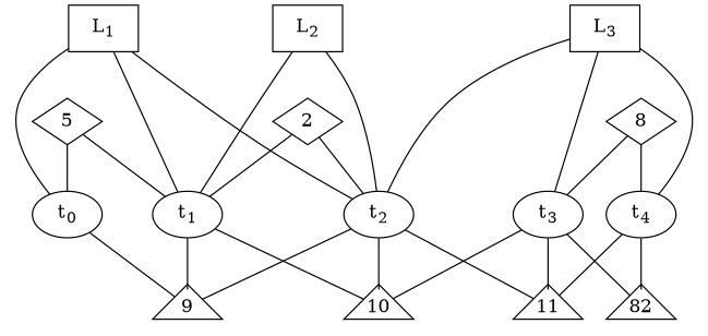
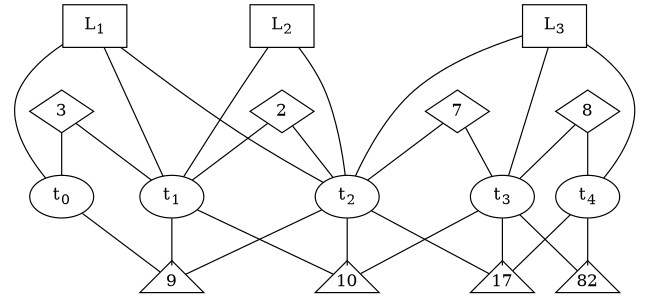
  graph {
    node [fixedsize=shape]
    n1 [label=<t<SUB>0</SUB>>]
    9 [shape=triangle]
    n3 [label=<t<SUB>1</SUB>>]
    10 [shape=triangle]
    n5 [label=<t<SUB>2</SUB>>]
-   11 [shape=triangle]
+   11 [shape=triangle label=17]
    n7 [label=<t<SUB>3</SUB>>]
    n8 [label=82 shape=triangle]
    n9 [label=<t<SUB>4</SUB>>]
-   5 [shape=diamond]
+   5 [shape=diamond label=3]
    n11 [label=2 shape=diamond]
+   7 [shape=diamond]
    8 [shape=diamond]
    n14 [label=<L<SUB>1</SUB>> shape=box]
    n15 [label=<L<SUB>2</SUB>> shape=box]
    n16 [label=<L<SUB>3</SUB>> shape=box]
    n1 -- 9
    n3 -- 9
    n3 -- 10
    n5 -- 9
    n5 -- 10
    n5 -- 11
    n7 -- 10
    n7 -- 11
    n7 -- n8
    n9 -- 11
    n9 -- n8
    5 -- n1
    5 -- n3
    n11 -- n3
    n11 -- n5
+   7 -- n5
+   7 -- n7
    8 -- n7
    8 -- n9
    n14 -- n1
    n14 -- n3
    n14 -- n5
    n14 -- 5 [style=invis]
    n15 -- n3
    n15 -- n5
    n15 -- n11 [style=invis]
    n16 -- n5
    n16 -- n7
    n16 -- n9
    n16 -- 8 [style=invis]
  }
